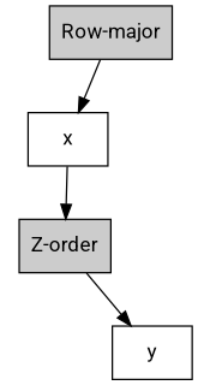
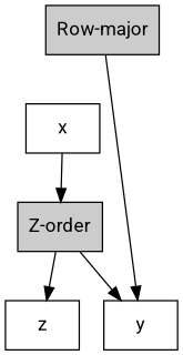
  digraph {
    fontname=Roboto
    node [fillcolor="#FFFFFF" fontname=Roboto shape=rectangle style=filled]
    edge [fontname=Roboto]
    n1 [fillcolor="#CCCCCC" label="Row-major"]
    x
    n3 [fillcolor="#CCCCCC" label="Z-order"]
    y
-   n1 -> x
+   z
+   n1 -> y
    x -> n3
    n3 -> y
+   n3 -> z
  }
